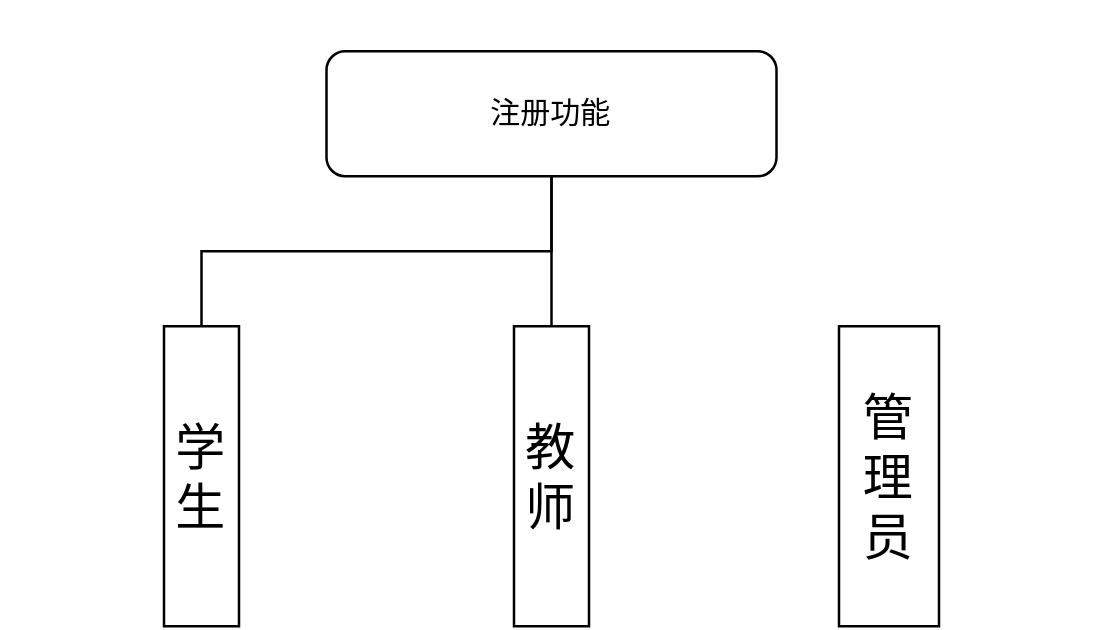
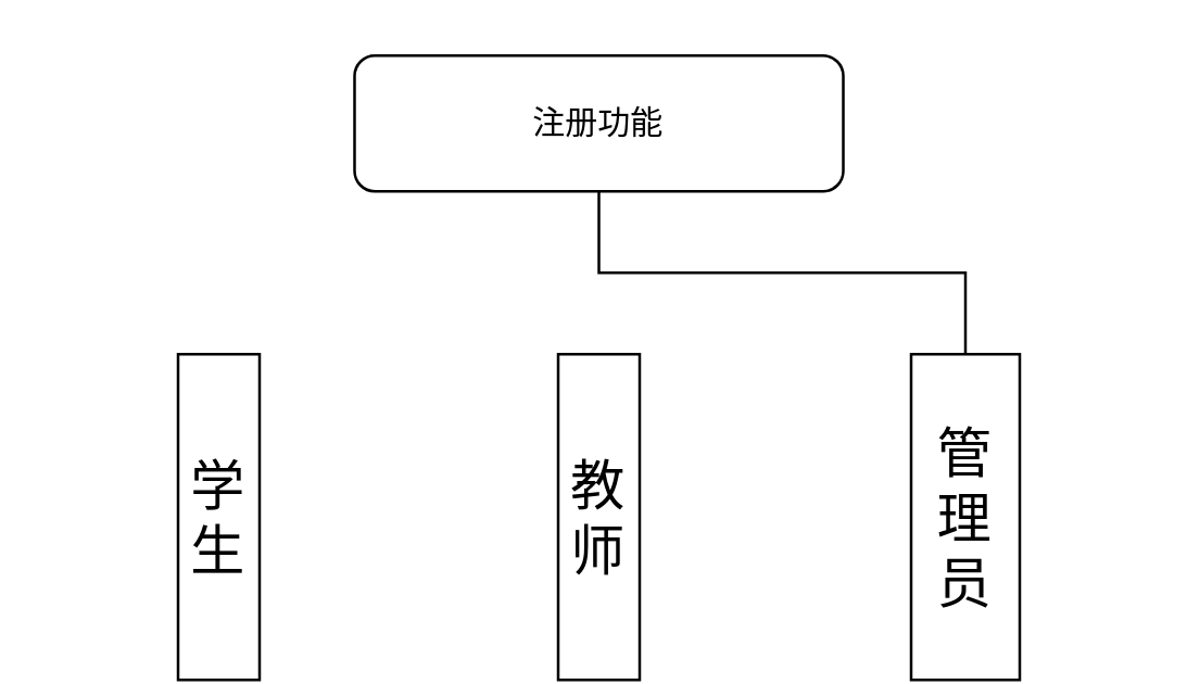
  <mxCell id="0" />
  <mxCell id="1" parent="0" />
- <mxCell id="2" style="edgeStyle=orthogonalEdgeStyle;rounded=0;orthogonalLoop=1;jettySize=auto;html=1;entryX=0;entryY=0.5;entryDx=0;entryDy=0;fontSize=20;endArrow=none;endFill=0;" edge="1" parent="1" source="5" target="7"><mxGeometry relative="1" as="geometry" /></mxCell>
- <mxCell id="4" style="edgeStyle=orthogonalEdgeStyle;rounded=0;orthogonalLoop=1;jettySize=auto;html=1;exitX=0.5;exitY=1;exitDx=0;exitDy=0;entryX=0;entryY=0.5;entryDx=0;entryDy=0;fontSize=20;endArrow=none;endFill=0;" edge="1" parent="1" source="5" target="6"><mxGeometry relative="1" as="geometry" /></mxCell>
+ <mxCell id="3" style="edgeStyle=orthogonalEdgeStyle;rounded=0;orthogonalLoop=1;jettySize=auto;html=1;exitX=0.5;exitY=1;exitDx=0;exitDy=0;entryX=0;entryY=0.5;entryDx=0;entryDy=0;fontSize=20;endArrow=none;endFill=0;" edge="1" parent="1" source="5" target="8"><mxGeometry relative="1" as="geometry" /></mxCell>
  <mxCell id="5" value="注册功能" style="whiteSpace=wrap;html=1;rounded=1;" vertex="1" parent="1"><mxGeometry x="130" y="20" width="180" height="50" as="geometry" /></mxCell>
  <mxCell id="6" value="&lt;font style=&quot;font-size: 20px;&quot;&gt;学生&lt;/font&gt;" style="rounded=0;whiteSpace=wrap;html=1;rotation=90;horizontal=0;" vertex="1" parent="1"><mxGeometry x="20" y="175" width="120" height="30" as="geometry" /></mxCell>
  <mxCell id="7" value="&lt;font style=&quot;font-size: 20px;&quot;&gt;教师&lt;/font&gt;" style="rounded=0;whiteSpace=wrap;html=1;rotation=90;horizontal=0;" vertex="1" parent="1"><mxGeometry x="160" y="175" width="120" height="30" as="geometry" /></mxCell>
  <mxCell id="8" value="&lt;font style=&quot;font-size: 20px;&quot;&gt;管理员&lt;/font&gt;" style="rounded=0;whiteSpace=wrap;html=1;rotation=90;horizontal=0;" vertex="1" parent="1"><mxGeometry x="295" y="170" width="120" height="40" as="geometry" /></mxCell>
